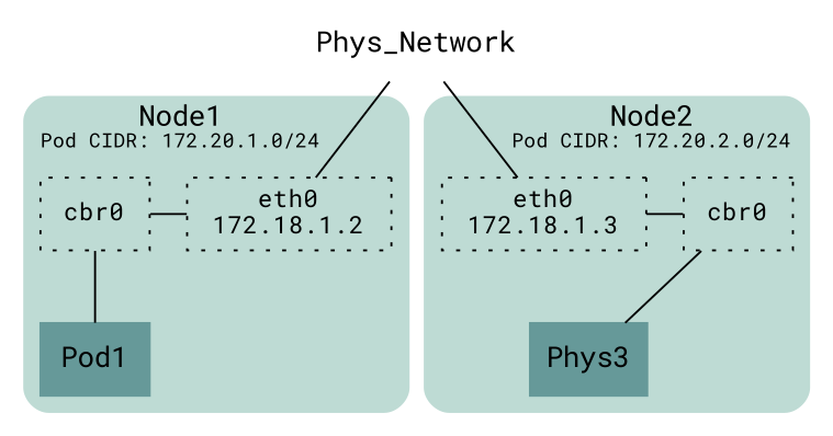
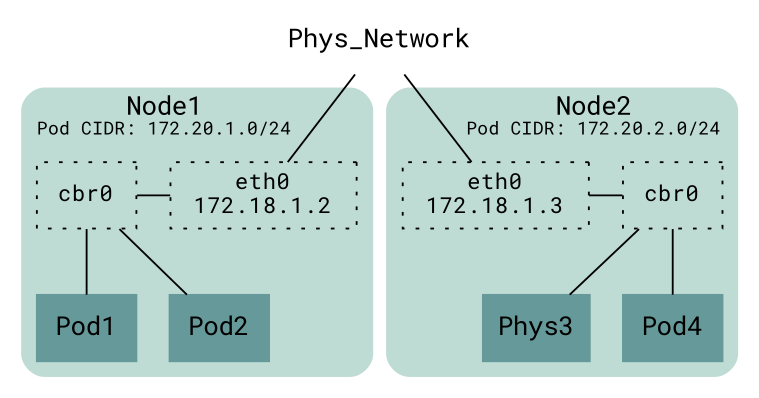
  graph {
    fontname="Roboto Mono"
    node [fontname="Roboto Mono" shape=box style=dotted]
    edge [fontname="Roboto Mono"]
    Phys_Network [shape=plaintext style=""]
    n2 [fontsize=12 label=<eth0<br />172.18.1.2> width=1.4]
    n3 [fontsize=12 label=cbr0]
    n4 [color="#669999" label=Pod1 style=filled]
+   n5 [color="#669999" label=Pod2 style=filled]
    n6 [fontsize=12 label=<eth0<br />172.18.1.3> width=1.4]
    n7 [fontsize=12 label=cbr0]
    n8 [color="#669999" label=Phys3 style=filled]
+   n9 [color="#669999" label=Pod4 style=filled]
    subgraph sub_1 {
      Phys_Network
    }
    subgraph cluster_2 {
      color="#BEDBD4"
      label=<Node1<BR /><FONT POINT-SIZE="10">Pod CIDR: 172.20.1.0/24</FONT>>
      labeljust=left
      style="rounded,filled"
      subgraph sub_3 {
        color="#BEDBD4"
        label=<Node1<BR /><FONT POINT-SIZE="10">Pod CIDR: 172.20.1.0/24</FONT>>
        labeljust=left
        rank=same
        style="rounded,filled"
        n2
        n3
      }
      subgraph sub_4 {
        color="#BEDBD4"
        label=<Node1<BR /><FONT POINT-SIZE="10">Pod CIDR: 172.20.1.0/24</FONT>>
        labeljust=left
        style="rounded,filled"
        n3
        n4
+       n5
      }
    }
    subgraph cluster_5 {
      color="#BEDBD4"
      label=<Node2<BR /><FONT POINT-SIZE="10">Pod CIDR: 172.20.2.0/24</FONT>>
      labeljust=right
      style="rounded,filled"
      subgraph sub_6 {
        color="#BEDBD4"
        label=<Node2<BR /><FONT POINT-SIZE="10">Pod CIDR: 172.20.2.0/24</FONT>>
        labeljust=right
        rank=same
        style="rounded,filled"
        n6
        n7
      }
      subgraph sub_7 {
        color="#BEDBD4"
        label=<Node2<BR /><FONT POINT-SIZE="10">Pod CIDR: 172.20.2.0/24</FONT>>
        labeljust=right
        style="rounded,filled"
        n7
        n8
+       n9
      }
    }
    Phys_Network -- n2
    Phys_Network -- n6
    n3 -- n2
    n3 -- n4
+   n3 -- n5
    n6 -- n7
    n7 -- n8
+   n7 -- n9
  }
